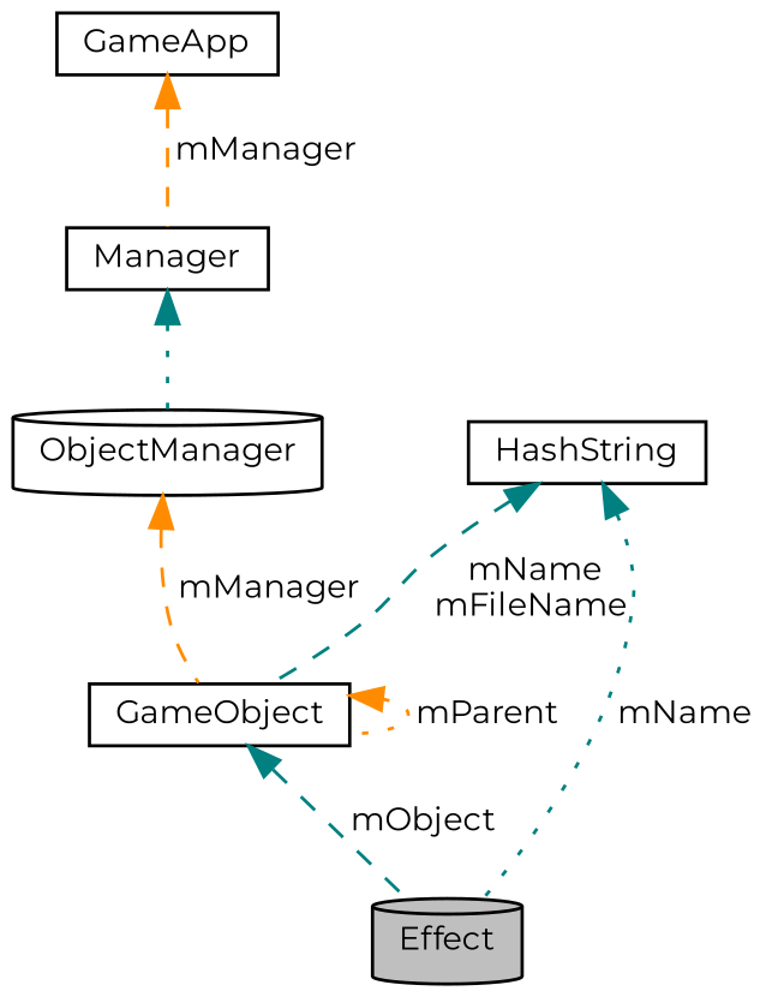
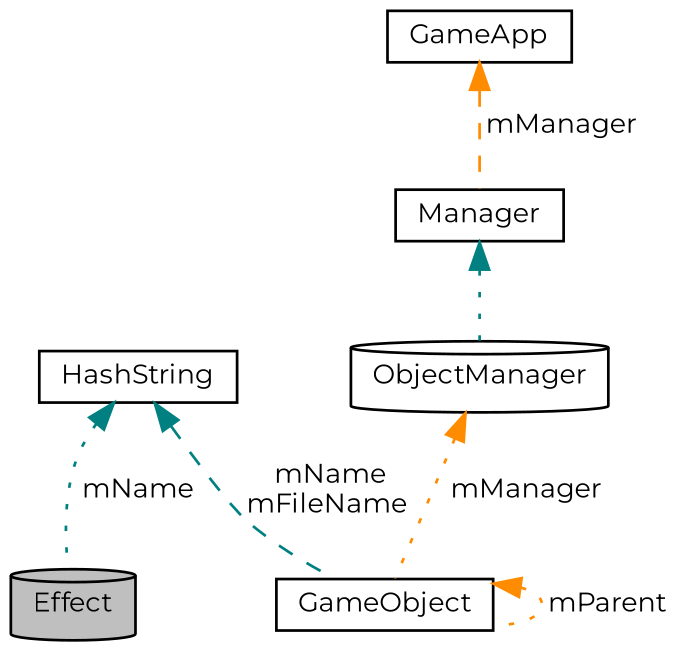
  digraph {
    fontname=Montserrat
    node [color=black fillcolor=white fontname=Montserrat fontsize=10 shape=box style=filled]
    edge [color=teal dir=back fontname=Montserrat fontsize=10 labelfontname=Helvetica labelfontsize=10 style=dashed]
    n1 [fillcolor=grey75 fontcolor=black height=0.2 label=Effect shape=cylinder width=0.4]
    n2 [height=0.2 label=GameObject width=0.4]
    n3 [height=0.2 label=ObjectManager shape=cylinder width=0.4]
    n4 [height=0.2 label=Manager width=0.4]
    n5 [height=0.2 label=GameApp width=0.4]
    n6 [height=0.2 label=HashString width=0.4]
-   n2 -> n1 [label=" mObject"]
    n2 -> n2 [color=darkorange label=" mParent" style=dotted]
-   n3 -> n2 [color=darkorange label=" mManager"]
+   n3 -> n2 [color=darkorange label=" mManager" style=dotted]
    n4 -> n3 [style=dotted]
    n5 -> n4 [color=darkorange label=" mManager"]
    n6 -> n1 [label=" mName" style=dotted]
    n6 -> n2 [label=" mName\nmFileName"]
  }
